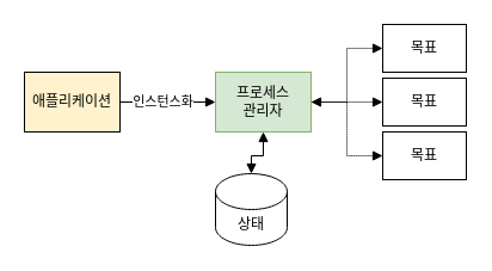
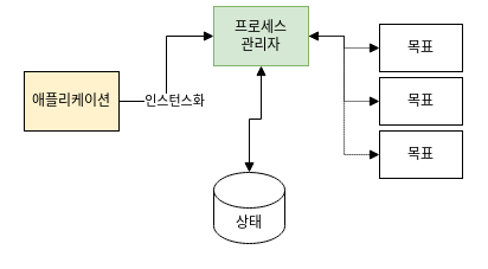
  <mxCell id="0" />
  <mxCell id="1" parent="0" />
  <mxCell id="2" style="edgeStyle=orthogonalEdgeStyle;rounded=0;orthogonalLoop=1;jettySize=auto;html=1;entryX=0;entryY=0.5;entryDx=0;entryDy=0;endArrow=block;endFill=1;" edge="1" parent="1" source="4" target="8"><mxGeometry relative="1" as="geometry" /></mxCell>
  <mxCell id="3" value="인스턴스화" style="edgeLabel;html=1;align=center;verticalAlign=middle;resizable=0;points=[];" vertex="1" connectable="0" parent="2"><mxGeometry x="-0.6" y="-1" relative="1" as="geometry"><mxPoint x="19" y="-2" as="offset" /></mxGeometry></mxCell>
  <mxCell id="4" value="애플리케이션" style="rounded=0;whiteSpace=wrap;html=1;fillColor=#fff2cc;" vertex="1" parent="1"><mxGeometry x="20" y="60" width="80" height="50" as="geometry" /></mxCell>
  <mxCell id="5" style="edgeStyle=orthogonalEdgeStyle;rounded=0;orthogonalLoop=1;jettySize=auto;html=1;entryX=0;entryY=0.5;entryDx=0;entryDy=0;endArrow=block;endFill=1;dashed=1;dashPattern=1 1;" edge="1" parent="1" source="8" target="11"><mxGeometry relative="1" as="geometry" /></mxCell>
  <mxCell id="6" style="edgeStyle=orthogonalEdgeStyle;rounded=0;orthogonalLoop=1;jettySize=auto;html=1;entryX=0;entryY=0.5;entryDx=0;entryDy=0;endArrow=block;endFill=1;dashed=1;dashPattern=1 1;" edge="1" parent="1" source="8" target="9"><mxGeometry relative="1" as="geometry" /></mxCell>
  <mxCell id="7" style="edgeStyle=orthogonalEdgeStyle;rounded=0;orthogonalLoop=1;jettySize=auto;html=1;entryX=0;entryY=0.5;entryDx=0;entryDy=0;endArrow=block;endFill=1;dashed=1;dashPattern=1 1;startArrow=block;startFill=1;" edge="1" parent="1" source="8" target="12"><mxGeometry relative="1" as="geometry" /></mxCell>
- <mxCell id="8" value="프로세스&lt;div&gt;관리자&lt;/div&gt;" style="rounded=0;whiteSpace=wrap;html=1;fillColor=#d5e8d4;strokeColor=#82b366;" vertex="1" parent="1"><mxGeometry x="180" y="60" width="80" height="50" as="geometry" /></mxCell>
+ <mxCell id="8" value="프로세스&lt;div&gt;관리자&lt;/div&gt;" style="rounded=0;whiteSpace=wrap;html=1;fillColor=#d5e8d4;strokeColor=#82b366;" vertex="1" parent="1"><mxGeometry x="180" y="5" width="80" height="50" as="geometry" /></mxCell>
  <mxCell id="9" value="목표" style="rounded=0;whiteSpace=wrap;html=1;" vertex="1" parent="1"><mxGeometry x="320" y="20" width="70" height="40" as="geometry" /></mxCell>
  <mxCell id="10" value="상태" style="shape=cylinder3;whiteSpace=wrap;html=1;boundedLbl=1;backgroundOutline=1;size=15;" vertex="1" parent="1"><mxGeometry x="180" y="145" width="60" height="60" as="geometry" /></mxCell>
  <mxCell id="11" value="목표" style="rounded=0;whiteSpace=wrap;html=1;" vertex="1" parent="1"><mxGeometry x="320" y="65" width="70" height="40" as="geometry" /></mxCell>
  <mxCell id="12" value="목표" style="rounded=0;whiteSpace=wrap;html=1;" vertex="1" parent="1"><mxGeometry x="320" y="110" width="70" height="40" as="geometry" /></mxCell>
  <mxCell id="13" style="edgeStyle=orthogonalEdgeStyle;rounded=0;orthogonalLoop=1;jettySize=auto;html=1;entryX=0.5;entryY=0;entryDx=0;entryDy=0;entryPerimeter=0;endArrow=block;endFill=1;startArrow=block;startFill=1;" edge="1" parent="1" source="8" target="10"><mxGeometry relative="1" as="geometry" /></mxCell>
